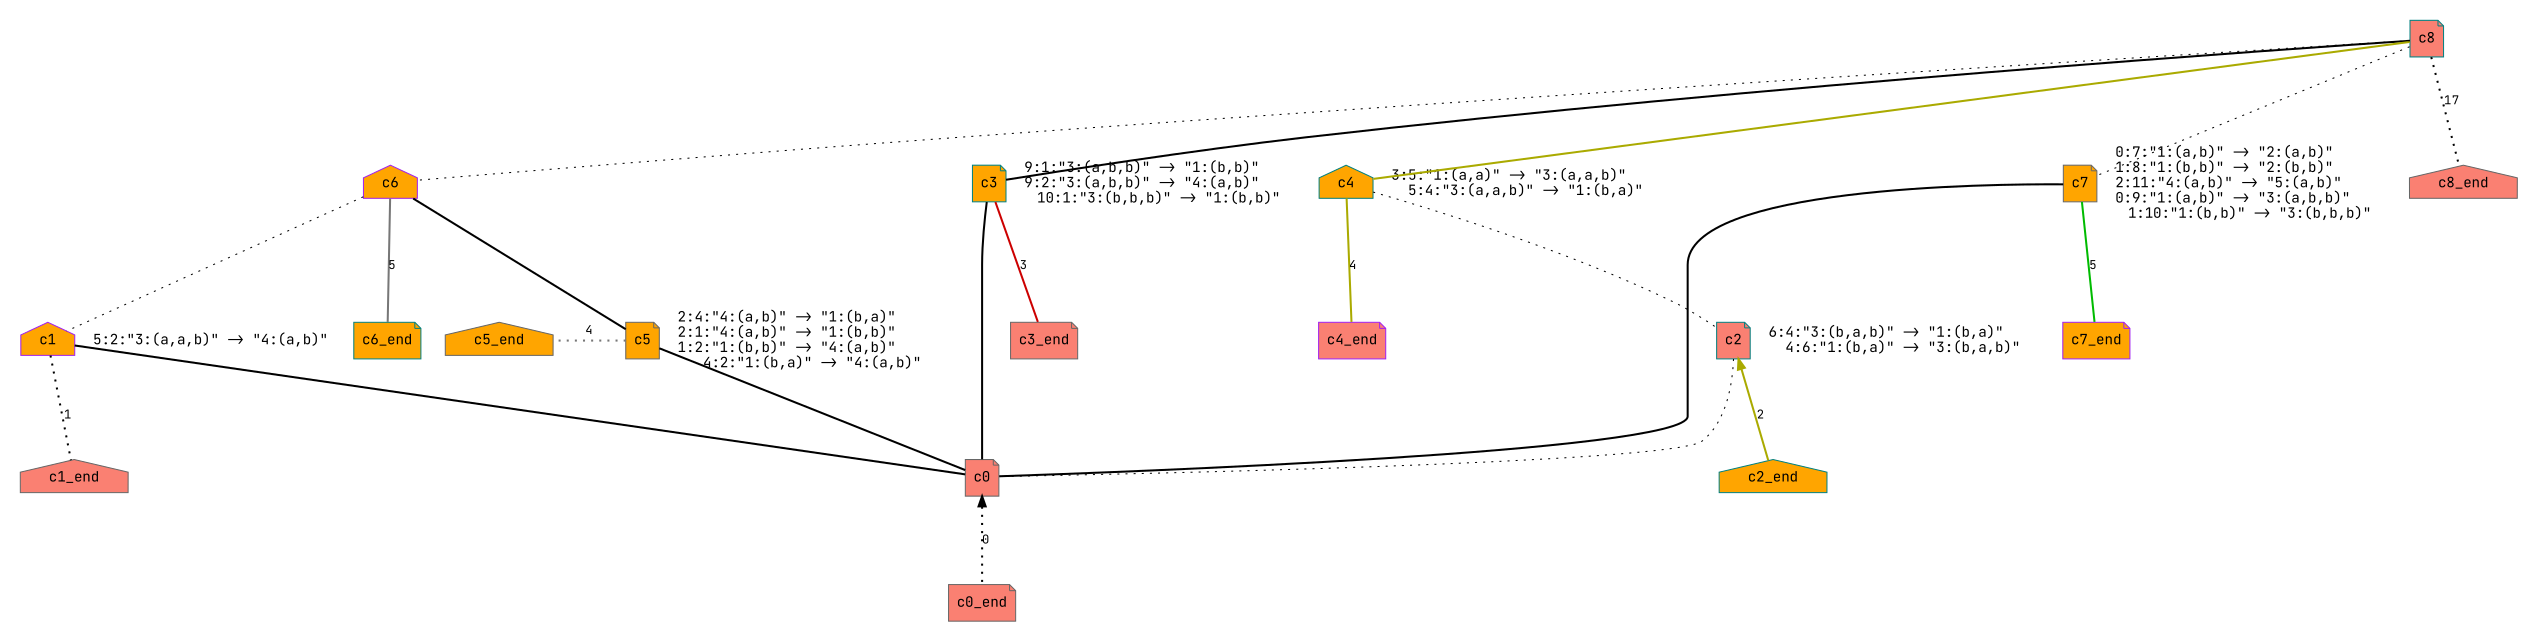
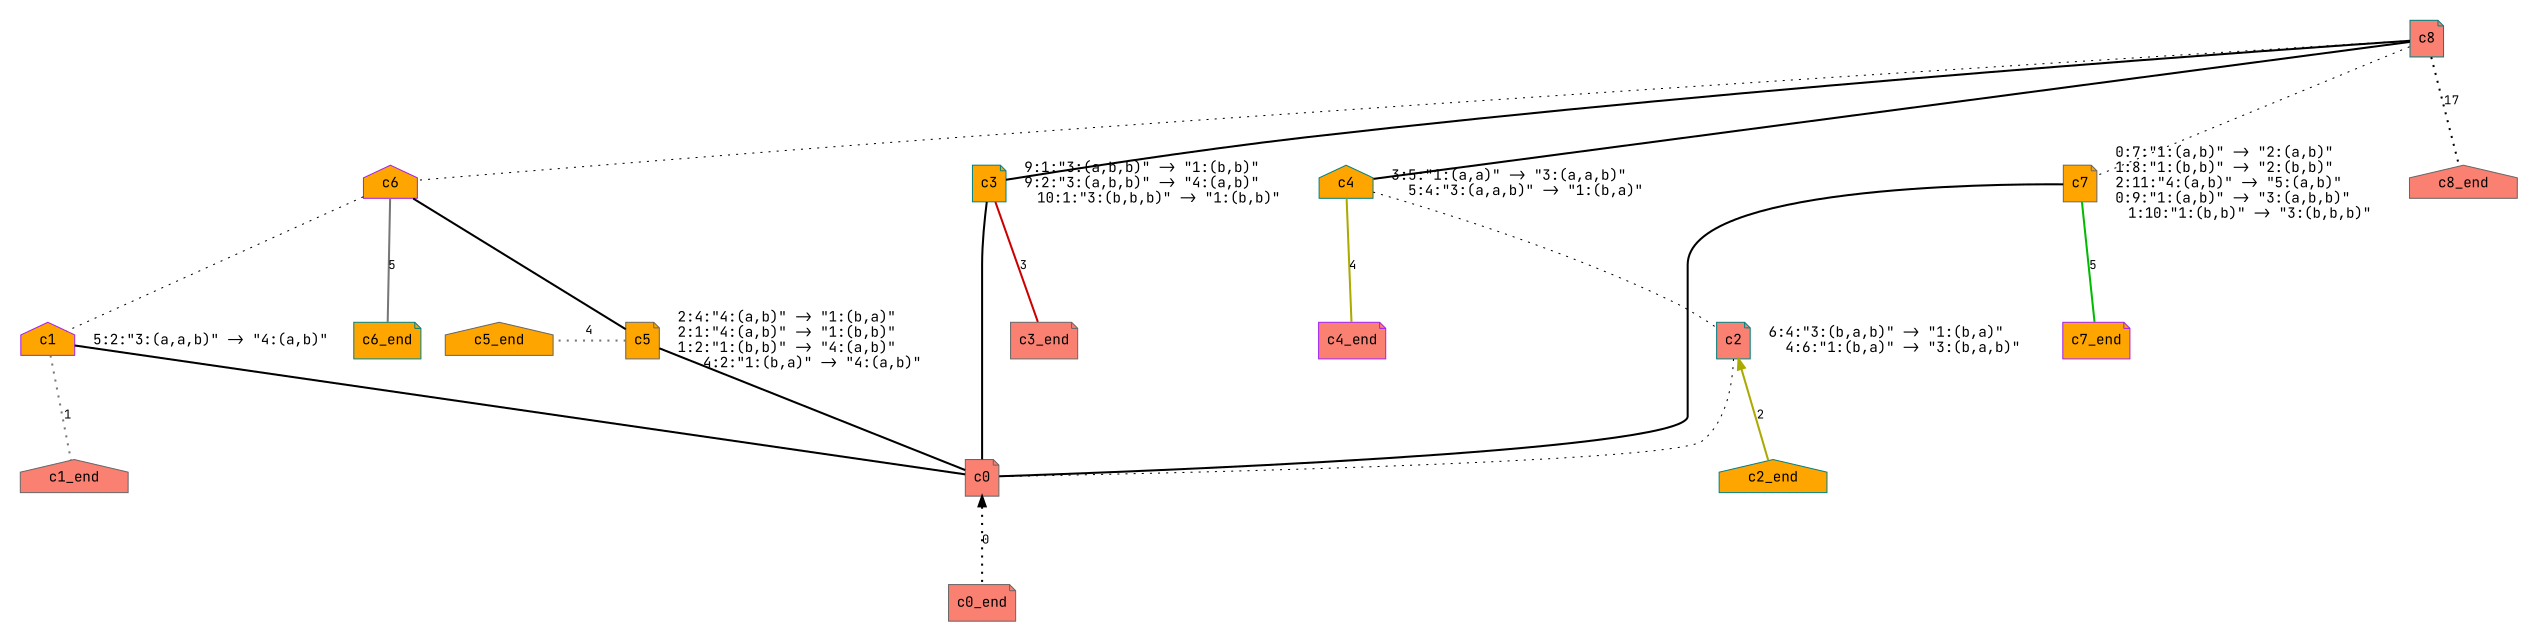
  digraph {
    fontname="JetBrains Mono"
    node [color=gray40 fillcolor=orange fontname="JetBrains Mono" shape=note style=filled]
    edge [dir=none fontname="JetBrains Mono" labeldistance=1.5 minlen=2 style=bold]
    c0 [fillcolor=salmon width=.25]
    c0_end [fillcolor=salmon width=.25]
    c1 [color=purple shape=house width=.25]
    c1_end [fillcolor=salmon shape=house width=.25]
    c2 [color=teal fillcolor=salmon width=.25]
    c2_end [color=teal shape=house width=.25]
    c3 [color=teal width=.25]
    c3_end [fillcolor=salmon width=.25]
    c4 [color=teal shape=house width=.25]
    c4_end [color=purple fillcolor=salmon width=.25]
    c5 [width=.25]
    c5_end [shape=house width=.25]
    c6 [color=purple shape=house width=.25]
    c6_end [color=teal width=.25]
    c7 [width=.25]
    c7_end [color=purple width=.25]
    c8 [color=teal fillcolor=salmon width=.25]
    c8_end [fillcolor=salmon shape=house width=.25]
    subgraph cluster_1 {
      color=transparent
      style=filled
      c0
      c0_end
    }
    subgraph cluster_2 {
      color=transparent
      style=filled
      c1
      c1_end
    }
    subgraph cluster_3 {
      color=transparent
      style=filled
      c2
      c2_end
    }
    subgraph cluster_4 {
      color=transparent
      style=filled
      c3
      c3_end
    }
    subgraph cluster_5 {
      color=transparent
      style=filled
      c4
      c4_end
    }
    subgraph cluster_6 {
      color=transparent
      style=filled
      c5
      c5_end
    }
    subgraph cluster_7 {
      color=transparent
      style=filled
      c6
      c6_end
    }
    subgraph cluster_8 {
      color=transparent
      style=filled
      c7
      c7_end
    }
    subgraph cluster_9 {
      color=transparent
      style=filled
      c8
      c8_end
    }
    c0 -> c0_end [dir=back fontsize=12 label=0 pensize=5 penwidth=2 style=dotted]
    c1 -> c0
    c1 -> c1 [color=transparent label="5:2:\"3:(a,a,b)\" -> \"4:(a,b)\"" labelangle=270 style=""]
-   c1 -> c1_end [color=black constraint=true fontsize=12 label=1 pensize=5 penwidth=2 style=dotted]
+   c1 -> c1_end [color="#777777" constraint=true fontsize=12 label=1 pensize=5 penwidth=2 style=dotted]
    c2 -> c0 [style=dotted]
    c2 -> c2 [color=transparent label="6:4:\"3:(b,a,b)\" -> \"1:(b,a)\"	\n4:6:\"1:(b,a)\" -> \"3:(b,a,b)\"" labelangle=270 style=""]
    c2 -> c2_end [color="#AAAA00" dir=back fontsize=12 label=2 pensize=5 penwidth=2]
    c3 -> c0
    c3 -> c3 [color=transparent label="9:1:\"3:(a,b,b)\" -> \"1:(b,b)\"	\n9:2:\"3:(a,b,b)\" -> \"4:(a,b)\"	\n10:1:\"3:(b,b,b)\" -> \"1:(b,b)\"" labelangle=270 style=""]
    c3 -> c3_end [color="#CC0000" fontsize=12 label=3 pensize=5 penwidth=2]
    c4 -> c2 [style=dotted]
    c4 -> c4 [color=transparent label="3:5:\"1:(a,a)\" -> \"3:(a,a,b)\"	\n5:4:\"3:(a,a,b)\" -> \"1:(b,a)\"" labelangle=270 style=""]
    c4 -> c4_end [color="#AAAA00" fontsize=12 label=4 pensize=5 penwidth=2]
    c5 -> c0
    c5 -> c5 [color=transparent label="2:4:\"4:(a,b)\" -> \"1:(b,a)\"	\n2:1:\"4:(a,b)\" -> \"1:(b,b)\"	\n1:2:\"1:(b,b)\" -> \"4:(a,b)\"	\n4:2:\"1:(b,a)\" -> \"4:(a,b)\"" labelangle=270 style=""]
    c5 -> c5_end [color="#777777" constraint=false fontsize=12 label=4 pensize=5 penwidth=2 style=dotted]
    c6 -> c1 [style=dotted]
    c6 -> c5
    c6 -> c6_end [color="#777777" fontsize=12 label=5 pensize=5 penwidth=2]
    c7 -> c0
    c7 -> c7 [color=transparent label="0:7:\"1:(a,b)\" -> \"2:(a,b)\"	\n1:8:\"1:(b,b)\" -> \"2:(b,b)\"	\n2:11:\"4:(a,b)\" -> \"5:(a,b)\"	\n0:9:\"1:(a,b)\" -> \"3:(a,b,b)\"	\n1:10:\"1:(b,b)\" -> \"3:(b,b,b)\"" labelangle=270 style=""]
    c7 -> c7_end [color="#00BB00" fontsize=12 label=5 pensize=5 penwidth=2]
    c8 -> c3
-   c8 -> c4 [color="#AAAA00"]
+   c8 -> c4
    c8 -> c6 [style=dotted]
    c8 -> c7 [style=dotted]
    c8 -> c8_end [fontsize=12 label=17 pensize=5 penwidth=2 style=dotted]
  }
